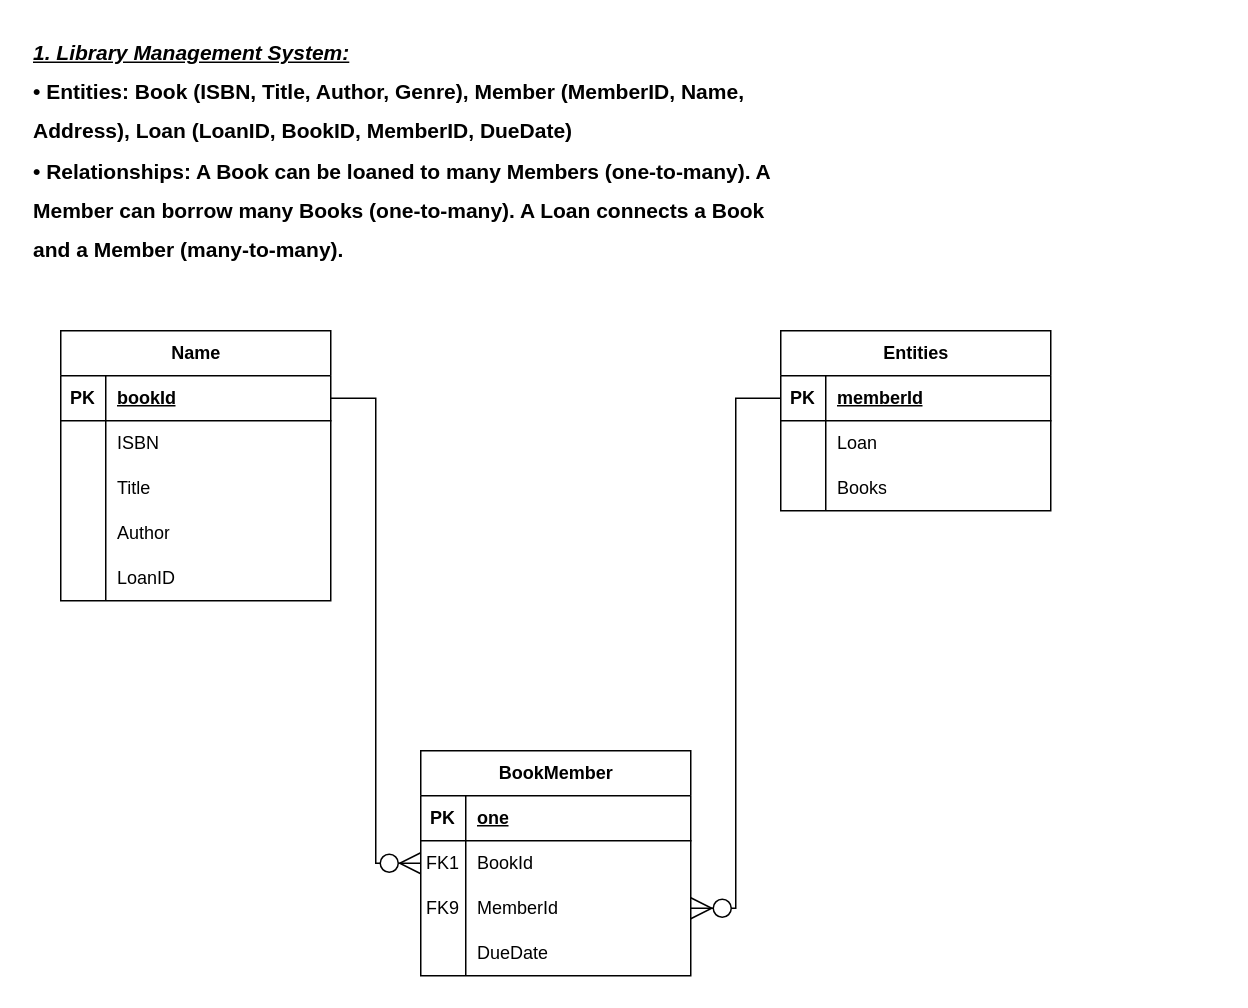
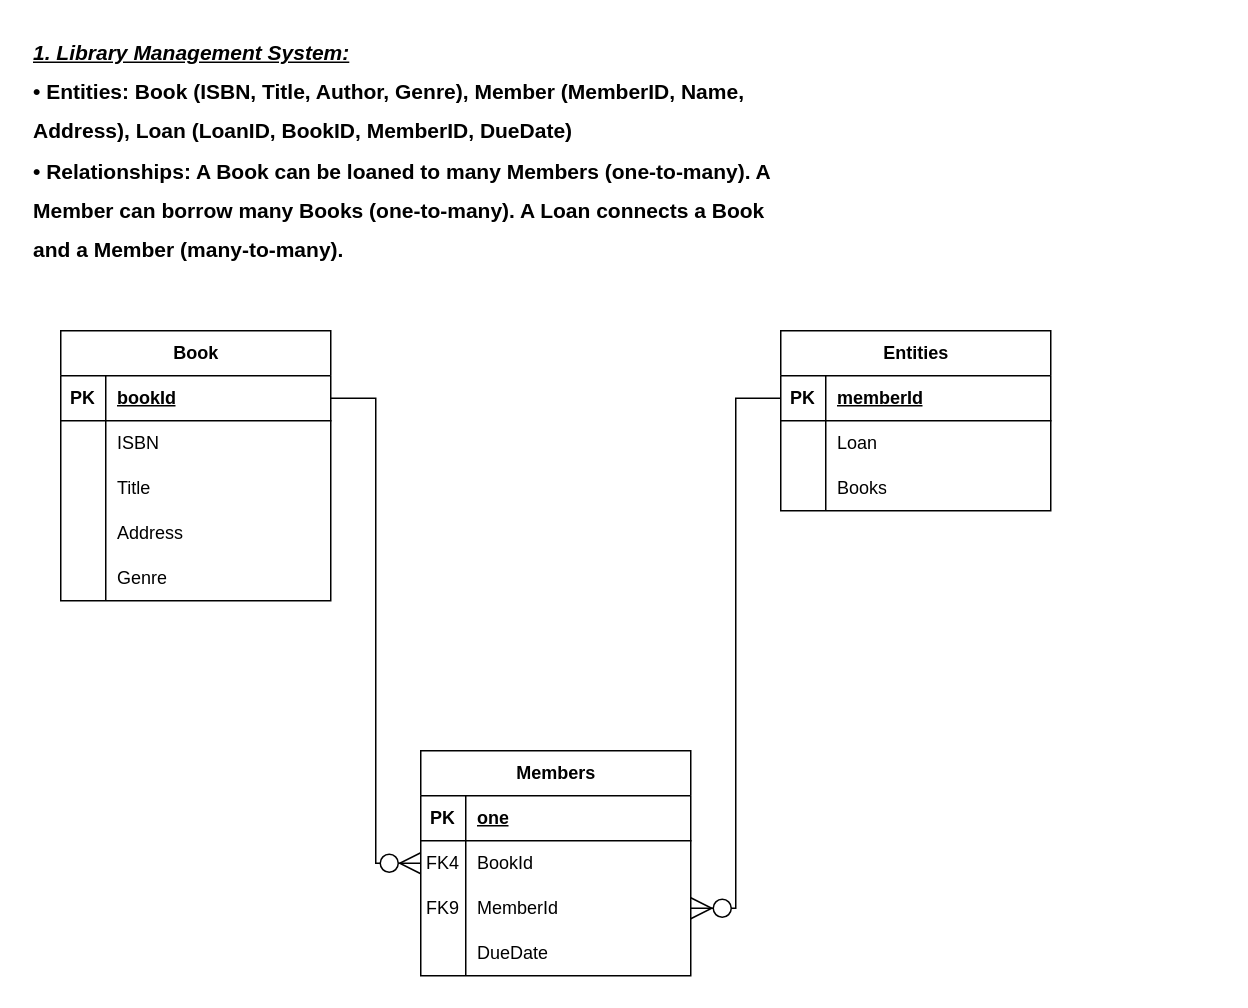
  <mxCell id="0" />
  <mxCell id="1" parent="0" />
  <mxCell id="2" value="&lt;h1 style=&quot;margin-top: 0px; font-size: 14px;&quot;&gt;&lt;font style=&quot;font-size: 14px;&quot;&gt;&lt;i&gt;&lt;u&gt;1. Library Management System:&lt;/u&gt;&lt;/i&gt;&lt;/font&gt;&lt;/h1&gt;&lt;h1 style=&quot;margin-top: 0px; font-size: 14px;&quot;&gt;&lt;font style=&quot;font-size: 14px;&quot;&gt;• Entities: Book (ISBN, Title, Author, Genre), Member (MemberID, Name,&amp;nbsp;&lt;/font&gt;&lt;/h1&gt;&lt;h1 style=&quot;margin-top: 0px; font-size: 14px;&quot;&gt;&lt;font style=&quot;font-size: 14px;&quot;&gt;Address), Loan (LoanID, BookID, MemberID, DueDate)&lt;/font&gt;&lt;/h1&gt;&lt;h1 style=&quot;margin-top: 0px; font-size: 14px;&quot;&gt;&lt;font style=&quot;font-size: 14px;&quot;&gt;• Relationships: A Book can be loaned to many Members (one-to-many). A&amp;nbsp;&lt;/font&gt;&lt;/h1&gt;&lt;h1 style=&quot;margin-top: 0px; font-size: 14px;&quot;&gt;&lt;font style=&quot;font-size: 14px;&quot;&gt;Member can borrow many Books (one-to-many). A Loan connects a Book&amp;nbsp;&lt;/font&gt;&lt;/h1&gt;&lt;h1 style=&quot;margin-top: 0px; font-size: 14px;&quot;&gt;&lt;font style=&quot;font-size: 14px;&quot;&gt;and a Member (many-to-many).&lt;/font&gt;&lt;/h1&gt;" style="text;html=1;whiteSpace=wrap;overflow=hidden;rounded=0;" vertex="1" parent="1"><mxGeometry x="20" y="20" width="790" height="160" as="geometry" /></mxCell>
- <mxCell id="3" value="Name" style="shape=table;startSize=30;container=1;collapsible=1;childLayout=tableLayout;fixedRows=1;rowLines=0;fontStyle=1;align=center;resizeLast=1;html=1;" vertex="1" parent="1"><mxGeometry x="40" y="220" width="180" height="180" as="geometry" /></mxCell>
+ <mxCell id="3" value="Book" style="shape=table;startSize=30;container=1;collapsible=1;childLayout=tableLayout;fixedRows=1;rowLines=0;fontStyle=1;align=center;resizeLast=1;html=1;" vertex="1" parent="1"><mxGeometry x="40" y="220" width="180" height="180" as="geometry" /></mxCell>
  <mxCell id="4" value="" style="shape=tableRow;horizontal=0;startSize=0;swimlaneHead=0;swimlaneBody=0;fillColor=none;collapsible=0;dropTarget=0;points=[[0,0.5],[1,0.5]];portConstraint=eastwest;top=0;left=0;right=0;bottom=1;" vertex="1" parent="3"><mxGeometry y="30" width="180" height="30" as="geometry" /></mxCell>
  <mxCell id="5" value="PK" style="shape=partialRectangle;connectable=0;fillColor=none;top=0;left=0;bottom=0;right=0;fontStyle=1;overflow=hidden;whiteSpace=wrap;html=1;" vertex="1" parent="4"><mxGeometry width="30" height="30" as="geometry"><mxRectangle width="30" height="30" as="alternateBounds" /></mxGeometry></mxCell>
  <mxCell id="6" value="bookId" style="shape=partialRectangle;connectable=0;fillColor=none;top=0;left=0;bottom=0;right=0;align=left;spacingLeft=6;fontStyle=5;overflow=hidden;whiteSpace=wrap;html=1;" vertex="1" parent="4"><mxGeometry x="30" width="150" height="30" as="geometry"><mxRectangle width="150" height="30" as="alternateBounds" /></mxGeometry></mxCell>
  <mxCell id="7" value="" style="shape=tableRow;horizontal=0;startSize=0;swimlaneHead=0;swimlaneBody=0;fillColor=none;collapsible=0;dropTarget=0;points=[[0,0.5],[1,0.5]];portConstraint=eastwest;top=0;left=0;right=0;bottom=0;" vertex="1" parent="3"><mxGeometry y="60" width="180" height="30" as="geometry" /></mxCell>
  <mxCell id="8" value="" style="shape=partialRectangle;connectable=0;fillColor=none;top=0;left=0;bottom=0;right=0;editable=1;overflow=hidden;whiteSpace=wrap;html=1;" vertex="1" parent="7"><mxGeometry width="30" height="30" as="geometry"><mxRectangle width="30" height="30" as="alternateBounds" /></mxGeometry></mxCell>
  <mxCell id="9" value="ISBN" style="shape=partialRectangle;connectable=0;fillColor=none;top=0;left=0;bottom=0;right=0;align=left;spacingLeft=6;overflow=hidden;whiteSpace=wrap;html=1;" vertex="1" parent="7"><mxGeometry x="30" width="150" height="30" as="geometry"><mxRectangle width="150" height="30" as="alternateBounds" /></mxGeometry></mxCell>
  <mxCell id="10" value="" style="shape=tableRow;horizontal=0;startSize=0;swimlaneHead=0;swimlaneBody=0;fillColor=none;collapsible=0;dropTarget=0;points=[[0,0.5],[1,0.5]];portConstraint=eastwest;top=0;left=0;right=0;bottom=0;" vertex="1" parent="3"><mxGeometry y="90" width="180" height="30" as="geometry" /></mxCell>
  <mxCell id="11" value="" style="shape=partialRectangle;connectable=0;fillColor=none;top=0;left=0;bottom=0;right=0;editable=1;overflow=hidden;whiteSpace=wrap;html=1;" vertex="1" parent="10"><mxGeometry width="30" height="30" as="geometry"><mxRectangle width="30" height="30" as="alternateBounds" /></mxGeometry></mxCell>
  <mxCell id="12" value="Title" style="shape=partialRectangle;connectable=0;fillColor=none;top=0;left=0;bottom=0;right=0;align=left;spacingLeft=6;overflow=hidden;whiteSpace=wrap;html=1;" vertex="1" parent="10"><mxGeometry x="30" width="150" height="30" as="geometry"><mxRectangle width="150" height="30" as="alternateBounds" /></mxGeometry></mxCell>
  <mxCell id="13" value="" style="shape=tableRow;horizontal=0;startSize=0;swimlaneHead=0;swimlaneBody=0;fillColor=none;collapsible=0;dropTarget=0;points=[[0,0.5],[1,0.5]];portConstraint=eastwest;top=0;left=0;right=0;bottom=0;" vertex="1" parent="3"><mxGeometry y="120" width="180" height="30" as="geometry" /></mxCell>
  <mxCell id="14" value="" style="shape=partialRectangle;connectable=0;fillColor=none;top=0;left=0;bottom=0;right=0;editable=1;overflow=hidden;whiteSpace=wrap;html=1;" vertex="1" parent="13"><mxGeometry width="30" height="30" as="geometry"><mxRectangle width="30" height="30" as="alternateBounds" /></mxGeometry></mxCell>
- <mxCell id="15" value="Author" style="shape=partialRectangle;connectable=0;fillColor=none;top=0;left=0;bottom=0;right=0;align=left;spacingLeft=6;overflow=hidden;whiteSpace=wrap;html=1;" vertex="1" parent="13"><mxGeometry x="30" width="150" height="30" as="geometry"><mxRectangle width="150" height="30" as="alternateBounds" /></mxGeometry></mxCell>
+ <mxCell id="15" value="Address" style="shape=partialRectangle;connectable=0;fillColor=none;top=0;left=0;bottom=0;right=0;align=left;spacingLeft=6;overflow=hidden;whiteSpace=wrap;html=1;" vertex="1" parent="13"><mxGeometry x="30" width="150" height="30" as="geometry"><mxRectangle width="150" height="30" as="alternateBounds" /></mxGeometry></mxCell>
  <mxCell id="16" value="" style="shape=tableRow;horizontal=0;startSize=0;swimlaneHead=0;swimlaneBody=0;fillColor=none;collapsible=0;dropTarget=0;points=[[0,0.5],[1,0.5]];portConstraint=eastwest;top=0;left=0;right=0;bottom=0;" vertex="1" parent="3"><mxGeometry y="150" width="180" height="30" as="geometry" /></mxCell>
  <mxCell id="17" value="" style="shape=partialRectangle;connectable=0;fillColor=none;top=0;left=0;bottom=0;right=0;editable=1;overflow=hidden;whiteSpace=wrap;html=1;" vertex="1" parent="16"><mxGeometry width="30" height="30" as="geometry"><mxRectangle width="30" height="30" as="alternateBounds" /></mxGeometry></mxCell>
- <mxCell id="18" value="LoanID" style="shape=partialRectangle;connectable=0;fillColor=none;top=0;left=0;bottom=0;right=0;align=left;spacingLeft=6;overflow=hidden;whiteSpace=wrap;html=1;" vertex="1" parent="16"><mxGeometry x="30" width="150" height="30" as="geometry"><mxRectangle width="150" height="30" as="alternateBounds" /></mxGeometry></mxCell>
- <mxCell id="19" value="BookMember" style="shape=table;startSize=30;container=1;collapsible=1;childLayout=tableLayout;fixedRows=1;rowLines=0;fontStyle=1;align=center;resizeLast=1;html=1;" vertex="1" parent="1"><mxGeometry x="280" y="500" width="180" height="150" as="geometry" /></mxCell>
+ <mxCell id="18" value="Genre" style="shape=partialRectangle;connectable=0;fillColor=none;top=0;left=0;bottom=0;right=0;align=left;spacingLeft=6;overflow=hidden;whiteSpace=wrap;html=1;" vertex="1" parent="16"><mxGeometry x="30" width="150" height="30" as="geometry"><mxRectangle width="150" height="30" as="alternateBounds" /></mxGeometry></mxCell>
+ <mxCell id="19" value="Members" style="shape=table;startSize=30;container=1;collapsible=1;childLayout=tableLayout;fixedRows=1;rowLines=0;fontStyle=1;align=center;resizeLast=1;html=1;" vertex="1" parent="1"><mxGeometry x="280" y="500" width="180" height="150" as="geometry" /></mxCell>
  <mxCell id="20" value="" style="shape=tableRow;horizontal=0;startSize=0;swimlaneHead=0;swimlaneBody=0;fillColor=none;collapsible=0;dropTarget=0;points=[[0,0.5],[1,0.5]];portConstraint=eastwest;top=0;left=0;right=0;bottom=1;" vertex="1" parent="19"><mxGeometry y="30" width="180" height="30" as="geometry" /></mxCell>
  <mxCell id="21" value="PK" style="shape=partialRectangle;connectable=0;fillColor=none;top=0;left=0;bottom=0;right=0;fontStyle=1;overflow=hidden;whiteSpace=wrap;html=1;" vertex="1" parent="20"><mxGeometry width="30" height="30" as="geometry"><mxRectangle width="30" height="30" as="alternateBounds" /></mxGeometry></mxCell>
  <mxCell id="22" value="one" style="shape=partialRectangle;connectable=0;fillColor=none;top=0;left=0;bottom=0;right=0;align=left;spacingLeft=6;fontStyle=5;overflow=hidden;whiteSpace=wrap;html=1;" vertex="1" parent="20"><mxGeometry x="30" width="150" height="30" as="geometry"><mxRectangle width="150" height="30" as="alternateBounds" /></mxGeometry></mxCell>
  <mxCell id="23" value="" style="shape=tableRow;horizontal=0;startSize=0;swimlaneHead=0;swimlaneBody=0;fillColor=none;collapsible=0;dropTarget=0;points=[[0,0.5],[1,0.5]];portConstraint=eastwest;top=0;left=0;right=0;bottom=0;" vertex="1" parent="19"><mxGeometry y="60" width="180" height="30" as="geometry" /></mxCell>
- <mxCell id="24" value="FK1" style="shape=partialRectangle;connectable=0;fillColor=none;top=0;left=0;bottom=0;right=0;editable=1;overflow=hidden;whiteSpace=wrap;html=1;" vertex="1" parent="23"><mxGeometry width="30" height="30" as="geometry"><mxRectangle width="30" height="30" as="alternateBounds" /></mxGeometry></mxCell>
+ <mxCell id="24" value="FK4" style="shape=partialRectangle;connectable=0;fillColor=none;top=0;left=0;bottom=0;right=0;editable=1;overflow=hidden;whiteSpace=wrap;html=1;" vertex="1" parent="23"><mxGeometry width="30" height="30" as="geometry"><mxRectangle width="30" height="30" as="alternateBounds" /></mxGeometry></mxCell>
  <mxCell id="25" value="BookId" style="shape=partialRectangle;connectable=0;fillColor=none;top=0;left=0;bottom=0;right=0;align=left;spacingLeft=6;overflow=hidden;whiteSpace=wrap;html=1;" vertex="1" parent="23"><mxGeometry x="30" width="150" height="30" as="geometry"><mxRectangle width="150" height="30" as="alternateBounds" /></mxGeometry></mxCell>
  <mxCell id="26" value="" style="shape=tableRow;horizontal=0;startSize=0;swimlaneHead=0;swimlaneBody=0;fillColor=none;collapsible=0;dropTarget=0;points=[[0,0.5],[1,0.5]];portConstraint=eastwest;top=0;left=0;right=0;bottom=0;" vertex="1" parent="19"><mxGeometry y="90" width="180" height="30" as="geometry" /></mxCell>
  <mxCell id="27" value="FK9" style="shape=partialRectangle;connectable=0;fillColor=none;top=0;left=0;bottom=0;right=0;editable=1;overflow=hidden;whiteSpace=wrap;html=1;" vertex="1" parent="26"><mxGeometry width="30" height="30" as="geometry"><mxRectangle width="30" height="30" as="alternateBounds" /></mxGeometry></mxCell>
  <mxCell id="28" value="MemberId" style="shape=partialRectangle;connectable=0;fillColor=none;top=0;left=0;bottom=0;right=0;align=left;spacingLeft=6;overflow=hidden;whiteSpace=wrap;html=1;" vertex="1" parent="26"><mxGeometry x="30" width="150" height="30" as="geometry"><mxRectangle width="150" height="30" as="alternateBounds" /></mxGeometry></mxCell>
  <mxCell id="29" value="" style="shape=tableRow;horizontal=0;startSize=0;swimlaneHead=0;swimlaneBody=0;fillColor=none;collapsible=0;dropTarget=0;points=[[0,0.5],[1,0.5]];portConstraint=eastwest;top=0;left=0;right=0;bottom=0;" vertex="1" parent="19"><mxGeometry y="120" width="180" height="30" as="geometry" /></mxCell>
  <mxCell id="30" value="" style="shape=partialRectangle;connectable=0;fillColor=none;top=0;left=0;bottom=0;right=0;editable=1;overflow=hidden;whiteSpace=wrap;html=1;" vertex="1" parent="29"><mxGeometry width="30" height="30" as="geometry"><mxRectangle width="30" height="30" as="alternateBounds" /></mxGeometry></mxCell>
  <mxCell id="31" value="DueDate" style="shape=partialRectangle;connectable=0;fillColor=none;top=0;left=0;bottom=0;right=0;align=left;spacingLeft=6;overflow=hidden;whiteSpace=wrap;html=1;" vertex="1" parent="29"><mxGeometry x="30" width="150" height="30" as="geometry"><mxRectangle width="150" height="30" as="alternateBounds" /></mxGeometry></mxCell>
  <mxCell id="32" value="Entities" style="shape=table;startSize=30;container=1;collapsible=1;childLayout=tableLayout;fixedRows=1;rowLines=0;fontStyle=1;align=center;resizeLast=1;html=1;" vertex="1" parent="1"><mxGeometry x="520" y="220" width="180" height="120" as="geometry" /></mxCell>
  <mxCell id="33" value="" style="shape=tableRow;horizontal=0;startSize=0;swimlaneHead=0;swimlaneBody=0;fillColor=none;collapsible=0;dropTarget=0;points=[[0,0.5],[1,0.5]];portConstraint=eastwest;top=0;left=0;right=0;bottom=1;" vertex="1" parent="32"><mxGeometry y="30" width="180" height="30" as="geometry" /></mxCell>
  <mxCell id="34" value="PK" style="shape=partialRectangle;connectable=0;fillColor=none;top=0;left=0;bottom=0;right=0;fontStyle=1;overflow=hidden;whiteSpace=wrap;html=1;" vertex="1" parent="33"><mxGeometry width="30" height="30" as="geometry"><mxRectangle width="30" height="30" as="alternateBounds" /></mxGeometry></mxCell>
  <mxCell id="35" value="memberId" style="shape=partialRectangle;connectable=0;fillColor=none;top=0;left=0;bottom=0;right=0;align=left;spacingLeft=6;fontStyle=5;overflow=hidden;whiteSpace=wrap;html=1;" vertex="1" parent="33"><mxGeometry x="30" width="150" height="30" as="geometry"><mxRectangle width="150" height="30" as="alternateBounds" /></mxGeometry></mxCell>
  <mxCell id="36" value="" style="shape=tableRow;horizontal=0;startSize=0;swimlaneHead=0;swimlaneBody=0;fillColor=none;collapsible=0;dropTarget=0;points=[[0,0.5],[1,0.5]];portConstraint=eastwest;top=0;left=0;right=0;bottom=0;" vertex="1" parent="32"><mxGeometry y="60" width="180" height="30" as="geometry" /></mxCell>
  <mxCell id="37" value="" style="shape=partialRectangle;connectable=0;fillColor=none;top=0;left=0;bottom=0;right=0;editable=1;overflow=hidden;whiteSpace=wrap;html=1;" vertex="1" parent="36"><mxGeometry width="30" height="30" as="geometry"><mxRectangle width="30" height="30" as="alternateBounds" /></mxGeometry></mxCell>
  <mxCell id="38" value="Loan" style="shape=partialRectangle;connectable=0;fillColor=none;top=0;left=0;bottom=0;right=0;align=left;spacingLeft=6;overflow=hidden;whiteSpace=wrap;html=1;" vertex="1" parent="36"><mxGeometry x="30" width="150" height="30" as="geometry"><mxRectangle width="150" height="30" as="alternateBounds" /></mxGeometry></mxCell>
  <mxCell id="39" value="" style="shape=tableRow;horizontal=0;startSize=0;swimlaneHead=0;swimlaneBody=0;fillColor=none;collapsible=0;dropTarget=0;points=[[0,0.5],[1,0.5]];portConstraint=eastwest;top=0;left=0;right=0;bottom=0;" vertex="1" parent="32"><mxGeometry y="90" width="180" height="30" as="geometry" /></mxCell>
  <mxCell id="40" value="" style="shape=partialRectangle;connectable=0;fillColor=none;top=0;left=0;bottom=0;right=0;editable=1;overflow=hidden;whiteSpace=wrap;html=1;" vertex="1" parent="39"><mxGeometry width="30" height="30" as="geometry"><mxRectangle width="30" height="30" as="alternateBounds" /></mxGeometry></mxCell>
  <mxCell id="41" value="Books" style="shape=partialRectangle;connectable=0;fillColor=none;top=0;left=0;bottom=0;right=0;align=left;spacingLeft=6;overflow=hidden;whiteSpace=wrap;html=1;" vertex="1" parent="39"><mxGeometry x="30" width="150" height="30" as="geometry"><mxRectangle width="150" height="30" as="alternateBounds" /></mxGeometry></mxCell>
  <mxCell id="42" value="" style="edgeStyle=entityRelationEdgeStyle;fontSize=12;html=1;endArrow=ERzeroToMany;endFill=1;rounded=0;exitX=1;exitY=0.5;exitDx=0;exitDy=0;entryX=0;entryY=0.5;entryDx=0;entryDy=0;endSize=12;startSize=12;" edge="1" parent="1" source="4" target="23"><mxGeometry width="100" height="100" relative="1" as="geometry"><mxPoint x="390" y="410" as="sourcePoint" /><mxPoint x="460" y="340" as="targetPoint" /></mxGeometry></mxCell>
  <mxCell id="43" value="" style="edgeStyle=entityRelationEdgeStyle;fontSize=12;html=1;endArrow=ERzeroToMany;endFill=1;rounded=0;exitX=0;exitY=0.5;exitDx=0;exitDy=0;entryX=1;entryY=0.5;entryDx=0;entryDy=0;endSize=12;" edge="1" parent="1" source="33" target="26"><mxGeometry width="100" height="100" relative="1" as="geometry"><mxPoint x="360" y="440" as="sourcePoint" /><mxPoint x="460" y="340" as="targetPoint" /></mxGeometry></mxCell>
